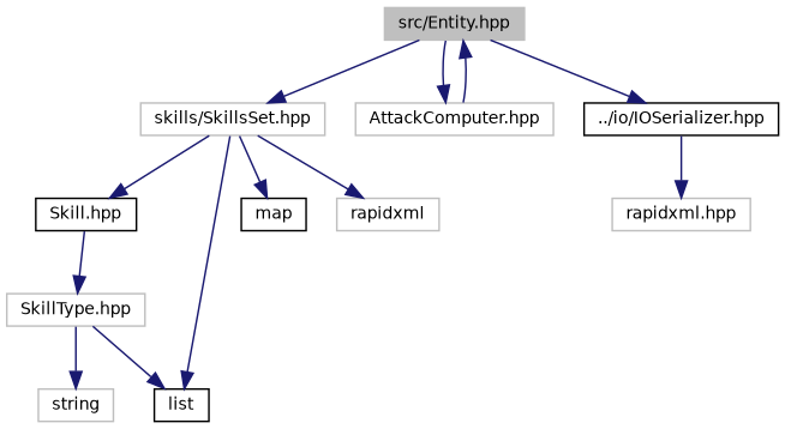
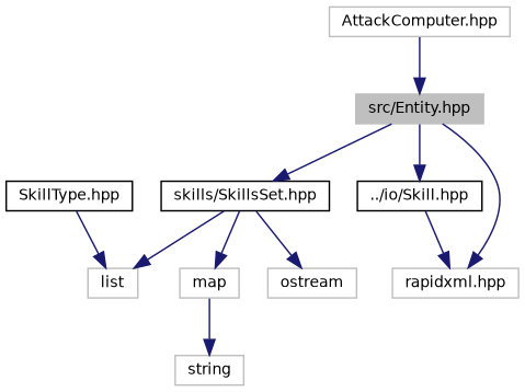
  digraph {
    node [color=grey75 fillcolor=white fontname=Helvetica fontsize=10 shape=record style=filled]
    edge [color=midnightblue fontname=Helvetica fontsize=10 labelfontname=Helvetica labelfontsize=10 style=solid]
    n1 [fillcolor=grey75 fontcolor=black height=0.2 label="src/Entity.hpp" width=0.4]
-   n2 [height=0.2 label="skills/SkillsSet.hpp" width=0.4]
+   n2 [color=black height=0.2 label="skills/SkillsSet.hpp" width=0.4]
    n3 [height=0.2 label="AttackComputer.hpp" width=0.4]
-   n4 [color=black height=0.2 label="../io/IOSerializer.hpp" width=0.4]
-   n5 [color=black height=0.2 label="Skill.hpp" width=0.4]
-   n6 [color=black height=0.2 label=list width=0.4]
-   n7 [color=black height=0.2 label=map width=0.4]
-   n8 [height=0.2 label=rapidxml width=0.4]
-   n9 [height=0.2 label="SkillType.hpp" width=0.4]
+   n4 [color=black height=0.2 label="../io/Skill.hpp" width=0.4]
+   n6 [height=0.2 label=list width=0.4]
+   n7 [height=0.2 label=map width=0.4]
+   n8 [height=0.2 label=ostream width=0.4]
+   n9 [color=black height=0.2 label="SkillType.hpp" width=0.4]
    n10 [height=0.2 label="rapidxml.hpp" width=0.4]
    n11 [height=0.2 label=string width=0.4]
    n1 -> n2
-   n1 -> n3
+   n1 -> n10
    n1 -> n4
-   n2 -> n5
    n2 -> n6
    n2 -> n7
    n2 -> n8
    n3 -> n1
    n4 -> n10
-   n5 -> n9
    n9 -> n6
-   n9 -> n11
+   n7 -> n11
  }
